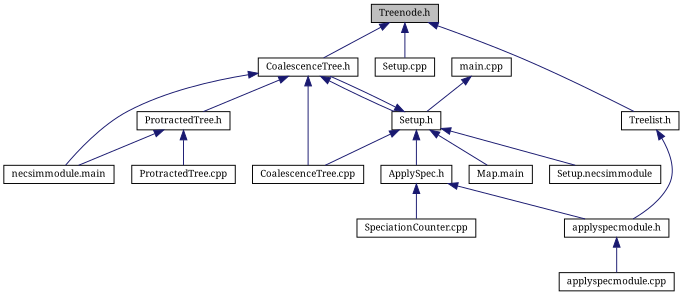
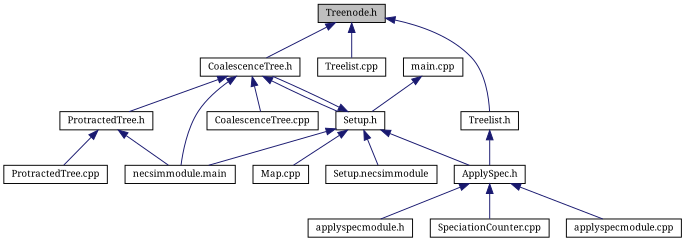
  digraph {
    fontname="Noto Serif"
    node [color=black fillcolor=white fontname="Noto Serif" fontsize=10 shape=record style=filled]
    edge [color=midnightblue dir=back fontname="Noto Serif" fontsize=10 labelfontname=Helvetica labelfontsize=10 style=solid]
    n1 [fillcolor=grey75 fontcolor=black height=0.2 label="Treenode.h" width=0.4]
    n2 [height=0.2 label="Treelist.h" width=0.4]
    n3 [height=0.2 label="CoalescenceTree.h" width=0.4]
-   n4 [height=0.2 label="Setup.cpp" width=0.4]
+   n4 [height=0.2 label="Treelist.cpp" width=0.4]
    n5 [height=0.2 label="ApplySpec.h" width=0.4]
    n6 [height=0.2 label="Setup.h" width=0.4]
    n7 [height=0.2 label="necsimmodule.main" width=0.4]
    n8 [height=0.2 label="ProtractedTree.h" width=0.4]
    n9 [height=0.2 label="CoalescenceTree.cpp" width=0.4]
    n10 [height=0.2 label="applyspecmodule.h" width=0.4]
    n11 [height=0.2 label="SpeciationCounter.cpp" width=0.4]
    n12 [height=0.2 label="applyspecmodule.cpp" width=0.4]
-   n13 [height=0.2 label="Map.main" width=0.4]
+   n13 [height=0.2 label="Map.cpp" width=0.4]
    n14 [height=0.2 label="Setup.necsimmodule" width=0.4]
    n15 [height=0.2 label="ProtractedTree.cpp" width=0.4]
    n16 [height=0.2 label="main.cpp" width=0.4]
    n1 -> n2
    n1 -> n3
    n1 -> n4
-   n2 -> n10
+   n2 -> n5
    n3 -> n6
    n3 -> n7
    n3 -> n8
    n3 -> n9
    n5 -> n10
    n5 -> n11
    n6 -> n3
    n6 -> n5
-   n6 -> n9
+   n6 -> n7
    n6 -> n13
    n6 -> n14
    n8 -> n7
    n8 -> n15
-   n10 -> n12
+   n5 -> n12
    n16 -> n6
  }
